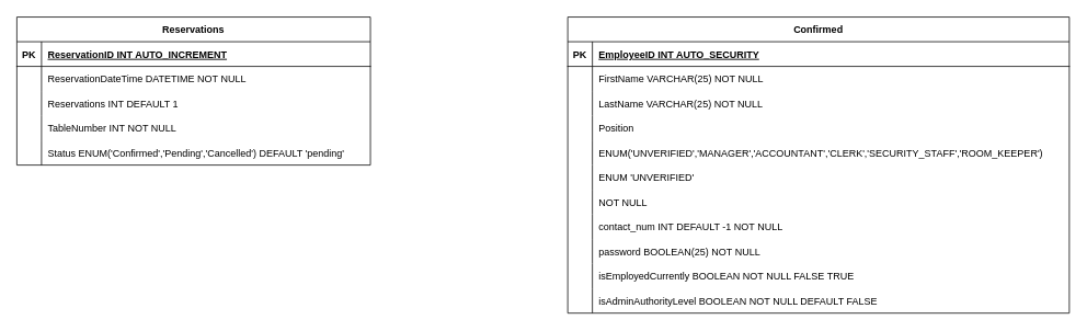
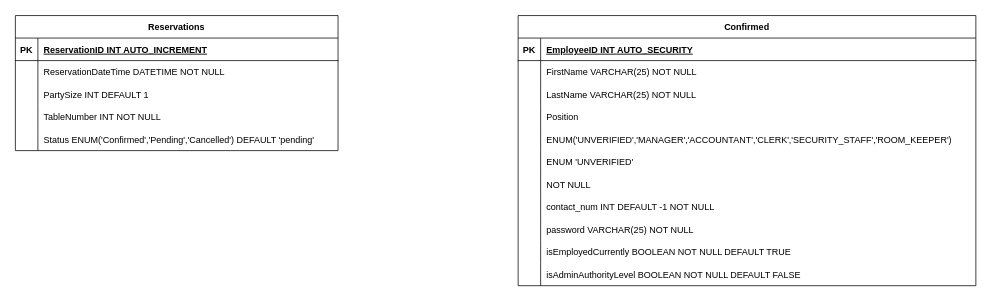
  <mxCell id="0" />
  <mxCell id="1" parent="0" />
  <mxCell id="2" value="Confirmed" style="shape=table;startSize=30;container=1;collapsible=1;childLayout=tableLayout;fixedRows=1;rowLines=0;fontStyle=1;align=center;resizeLast=1;" vertex="1" parent="1"><mxGeometry x="690" y="20" width="610" height="360" as="geometry" /></mxCell>
  <mxCell id="3" value="" style="shape=tableRow;horizontal=0;startSize=0;swimlaneHead=0;swimlaneBody=0;fillColor=none;collapsible=0;dropTarget=0;points=[[0,0.5],[1,0.5]];portConstraint=eastwest;strokeColor=inherit;top=0;left=0;right=0;bottom=1;" vertex="1" parent="2"><mxGeometry y="30" width="610" height="30" as="geometry" /></mxCell>
  <mxCell id="4" value="PK" style="shape=partialRectangle;overflow=hidden;connectable=0;fillColor=none;strokeColor=inherit;top=0;left=0;bottom=0;right=0;fontStyle=1;" vertex="1" parent="3"><mxGeometry width="30" height="30" as="geometry"><mxRectangle width="30" height="30" as="alternateBounds" /></mxGeometry></mxCell>
  <mxCell id="5" value="EmployeeID INT AUTO_SECURITY " style="shape=partialRectangle;overflow=hidden;connectable=0;fillColor=none;align=left;strokeColor=inherit;top=0;left=0;bottom=0;right=0;spacingLeft=6;fontStyle=5;" vertex="1" parent="3"><mxGeometry x="30" width="580" height="30" as="geometry"><mxRectangle width="580" height="30" as="alternateBounds" /></mxGeometry></mxCell>
  <mxCell id="6" value="" style="shape=tableRow;horizontal=0;startSize=0;swimlaneHead=0;swimlaneBody=0;fillColor=none;collapsible=0;dropTarget=0;points=[[0,0.5],[1,0.5]];portConstraint=eastwest;strokeColor=inherit;top=0;left=0;right=0;bottom=0;" vertex="1" parent="2"><mxGeometry y="60" width="610" height="30" as="geometry" /></mxCell>
  <mxCell id="7" value="" style="shape=partialRectangle;overflow=hidden;connectable=0;fillColor=none;strokeColor=inherit;top=0;left=0;bottom=0;right=0;" vertex="1" parent="6"><mxGeometry width="30" height="30" as="geometry"><mxRectangle width="30" height="30" as="alternateBounds" /></mxGeometry></mxCell>
  <mxCell id="8" value="FirstName  VARCHAR(25) NOT NULL" style="shape=partialRectangle;overflow=hidden;connectable=0;fillColor=none;align=left;strokeColor=inherit;top=0;left=0;bottom=0;right=0;spacingLeft=6;" vertex="1" parent="6"><mxGeometry x="30" width="580" height="30" as="geometry"><mxRectangle width="580" height="30" as="alternateBounds" /></mxGeometry></mxCell>
  <mxCell id="9" value="" style="shape=tableRow;horizontal=0;startSize=0;swimlaneHead=0;swimlaneBody=0;fillColor=none;collapsible=0;dropTarget=0;points=[[0,0.5],[1,0.5]];portConstraint=eastwest;strokeColor=inherit;top=0;left=0;right=0;bottom=0;" vertex="1" parent="2"><mxGeometry y="90" width="610" height="30" as="geometry" /></mxCell>
  <mxCell id="10" value="" style="shape=partialRectangle;overflow=hidden;connectable=0;fillColor=none;strokeColor=inherit;top=0;left=0;bottom=0;right=0;" vertex="1" parent="9"><mxGeometry width="30" height="30" as="geometry"><mxRectangle width="30" height="30" as="alternateBounds" /></mxGeometry></mxCell>
  <mxCell id="11" value="LastName VARCHAR(25) NOT NULL" style="shape=partialRectangle;overflow=hidden;connectable=0;fillColor=none;align=left;strokeColor=inherit;top=0;left=0;bottom=0;right=0;spacingLeft=6;" vertex="1" parent="9"><mxGeometry x="30" width="580" height="30" as="geometry"><mxRectangle width="580" height="30" as="alternateBounds" /></mxGeometry></mxCell>
  <mxCell id="12" value="" style="shape=tableRow;horizontal=0;startSize=0;swimlaneHead=0;swimlaneBody=0;fillColor=none;collapsible=0;dropTarget=0;points=[[0,0.5],[1,0.5]];portConstraint=eastwest;strokeColor=inherit;top=0;left=0;right=0;bottom=0;" vertex="1" parent="2"><mxGeometry y="120" width="610" height="30" as="geometry" /></mxCell>
  <mxCell id="13" value="" style="shape=partialRectangle;overflow=hidden;connectable=0;fillColor=none;strokeColor=inherit;top=0;left=0;bottom=0;right=0;" vertex="1" parent="12"><mxGeometry width="30" height="30" as="geometry"><mxRectangle width="30" height="30" as="alternateBounds" /></mxGeometry></mxCell>
  <mxCell id="14" value="Position" style="shape=partialRectangle;overflow=hidden;connectable=0;fillColor=none;align=left;strokeColor=inherit;top=0;left=0;bottom=0;right=0;spacingLeft=6;" vertex="1" parent="12"><mxGeometry x="30" width="580" height="30" as="geometry"><mxRectangle width="580" height="30" as="alternateBounds" /></mxGeometry></mxCell>
  <mxCell id="15" value="" style="shape=tableRow;horizontal=0;startSize=0;swimlaneHead=0;swimlaneBody=0;fillColor=none;collapsible=0;dropTarget=0;points=[[0,0.5],[1,0.5]];portConstraint=eastwest;strokeColor=inherit;top=0;left=0;right=0;bottom=0;" vertex="1" parent="2"><mxGeometry y="150" width="610" height="30" as="geometry" /></mxCell>
  <mxCell id="16" value="" style="shape=partialRectangle;overflow=hidden;connectable=0;fillColor=none;strokeColor=inherit;top=0;left=0;bottom=0;right=0;" vertex="1" parent="15"><mxGeometry width="30" height="30" as="geometry"><mxRectangle width="30" height="30" as="alternateBounds" /></mxGeometry></mxCell>
  <mxCell id="17" value="ENUM('UNVERIFIED','MANAGER','ACCOUNTANT','CLERK','SECURITY_STAFF','ROOM_KEEPER')" style="shape=partialRectangle;overflow=hidden;connectable=0;fillColor=none;align=left;strokeColor=inherit;top=0;left=0;bottom=0;right=0;spacingLeft=6;" vertex="1" parent="15"><mxGeometry x="30" width="580" height="30" as="geometry"><mxRectangle width="580" height="30" as="alternateBounds" /></mxGeometry></mxCell>
  <mxCell id="18" value="" style="shape=tableRow;horizontal=0;startSize=0;swimlaneHead=0;swimlaneBody=0;fillColor=none;collapsible=0;dropTarget=0;points=[[0,0.5],[1,0.5]];portConstraint=eastwest;strokeColor=inherit;top=0;left=0;right=0;bottom=0;" vertex="1" parent="2"><mxGeometry y="180" width="610" height="30" as="geometry" /></mxCell>
  <mxCell id="19" value="" style="shape=partialRectangle;overflow=hidden;connectable=0;fillColor=none;strokeColor=inherit;top=0;left=0;bottom=0;right=0;" vertex="1" parent="18"><mxGeometry width="30" height="30" as="geometry"><mxRectangle width="30" height="30" as="alternateBounds" /></mxGeometry></mxCell>
  <mxCell id="20" value="ENUM 'UNVERIFIED'" style="shape=partialRectangle;overflow=hidden;connectable=0;fillColor=none;align=left;strokeColor=inherit;top=0;left=0;bottom=0;right=0;spacingLeft=6;" vertex="1" parent="18"><mxGeometry x="30" width="580" height="30" as="geometry"><mxRectangle width="580" height="30" as="alternateBounds" /></mxGeometry></mxCell>
  <mxCell id="21" value="" style="shape=tableRow;horizontal=0;startSize=0;swimlaneHead=0;swimlaneBody=0;fillColor=none;collapsible=0;dropTarget=0;points=[[0,0.5],[1,0.5]];portConstraint=eastwest;strokeColor=inherit;top=0;left=0;right=0;bottom=0;" vertex="1" parent="2"><mxGeometry y="210" width="610" height="30" as="geometry" /></mxCell>
  <mxCell id="22" value="" style="shape=partialRectangle;overflow=hidden;connectable=0;fillColor=none;strokeColor=inherit;top=0;left=0;bottom=0;right=0;" vertex="1" parent="21"><mxGeometry width="30" height="30" as="geometry"><mxRectangle width="30" height="30" as="alternateBounds" /></mxGeometry></mxCell>
  <mxCell id="23" value="NOT NULL" style="shape=partialRectangle;overflow=hidden;connectable=0;fillColor=none;align=left;strokeColor=inherit;top=0;left=0;bottom=0;right=0;spacingLeft=6;" vertex="1" parent="21"><mxGeometry x="30" width="580" height="30" as="geometry"><mxRectangle width="580" height="30" as="alternateBounds" /></mxGeometry></mxCell>
  <mxCell id="24" value="" style="shape=tableRow;horizontal=0;startSize=0;swimlaneHead=0;swimlaneBody=0;fillColor=none;collapsible=0;dropTarget=0;points=[[0,0.5],[1,0.5]];portConstraint=eastwest;strokeColor=inherit;top=0;left=0;right=0;bottom=0;" vertex="1" parent="2"><mxGeometry y="240" width="610" height="30" as="geometry" /></mxCell>
  <mxCell id="25" value="" style="shape=partialRectangle;overflow=hidden;connectable=0;fillColor=none;strokeColor=inherit;top=0;left=0;bottom=0;right=0;" vertex="1" parent="24"><mxGeometry width="30" height="30" as="geometry"><mxRectangle width="30" height="30" as="alternateBounds" /></mxGeometry></mxCell>
  <mxCell id="26" value="contact_num INT DEFAULT -1 NOT NULL" style="shape=partialRectangle;overflow=hidden;connectable=0;fillColor=none;align=left;strokeColor=inherit;top=0;left=0;bottom=0;right=0;spacingLeft=6;" vertex="1" parent="24"><mxGeometry x="30" width="580" height="30" as="geometry"><mxRectangle width="580" height="30" as="alternateBounds" /></mxGeometry></mxCell>
  <mxCell id="27" value="" style="shape=tableRow;horizontal=0;startSize=0;swimlaneHead=0;swimlaneBody=0;fillColor=none;collapsible=0;dropTarget=0;points=[[0,0.5],[1,0.5]];portConstraint=eastwest;strokeColor=inherit;top=0;left=0;right=0;bottom=0;" vertex="1" parent="2"><mxGeometry y="270" width="610" height="30" as="geometry" /></mxCell>
  <mxCell id="28" value="" style="shape=partialRectangle;overflow=hidden;connectable=0;fillColor=none;strokeColor=inherit;top=0;left=0;bottom=0;right=0;" vertex="1" parent="27"><mxGeometry width="30" height="30" as="geometry"><mxRectangle width="30" height="30" as="alternateBounds" /></mxGeometry></mxCell>
- <mxCell id="29" value="password BOOLEAN(25) NOT NULL" style="shape=partialRectangle;overflow=hidden;connectable=0;fillColor=none;align=left;strokeColor=inherit;top=0;left=0;bottom=0;right=0;spacingLeft=6;" vertex="1" parent="27"><mxGeometry x="30" width="580" height="30" as="geometry"><mxRectangle width="580" height="30" as="alternateBounds" /></mxGeometry></mxCell>
+ <mxCell id="29" value="password VARCHAR(25) NOT NULL" style="shape=partialRectangle;overflow=hidden;connectable=0;fillColor=none;align=left;strokeColor=inherit;top=0;left=0;bottom=0;right=0;spacingLeft=6;" vertex="1" parent="27"><mxGeometry x="30" width="580" height="30" as="geometry"><mxRectangle width="580" height="30" as="alternateBounds" /></mxGeometry></mxCell>
  <mxCell id="30" value="" style="shape=tableRow;horizontal=0;startSize=0;swimlaneHead=0;swimlaneBody=0;fillColor=none;collapsible=0;dropTarget=0;points=[[0,0.5],[1,0.5]];portConstraint=eastwest;strokeColor=inherit;top=0;left=0;right=0;bottom=0;" vertex="1" parent="2"><mxGeometry y="300" width="610" height="30" as="geometry" /></mxCell>
  <mxCell id="31" value="" style="shape=partialRectangle;overflow=hidden;connectable=0;fillColor=none;strokeColor=inherit;top=0;left=0;bottom=0;right=0;" vertex="1" parent="30"><mxGeometry width="30" height="30" as="geometry"><mxRectangle width="30" height="30" as="alternateBounds" /></mxGeometry></mxCell>
- <mxCell id="32" value="isEmployedCurrently BOOLEAN NOT NULL FALSE TRUE" style="shape=partialRectangle;overflow=hidden;connectable=0;fillColor=none;align=left;strokeColor=inherit;top=0;left=0;bottom=0;right=0;spacingLeft=6;" vertex="1" parent="30"><mxGeometry x="30" width="580" height="30" as="geometry"><mxRectangle width="580" height="30" as="alternateBounds" /></mxGeometry></mxCell>
+ <mxCell id="32" value="isEmployedCurrently BOOLEAN NOT NULL DEFAULT TRUE" style="shape=partialRectangle;overflow=hidden;connectable=0;fillColor=none;align=left;strokeColor=inherit;top=0;left=0;bottom=0;right=0;spacingLeft=6;" vertex="1" parent="30"><mxGeometry x="30" width="580" height="30" as="geometry"><mxRectangle width="580" height="30" as="alternateBounds" /></mxGeometry></mxCell>
  <mxCell id="33" value="" style="shape=tableRow;horizontal=0;startSize=0;swimlaneHead=0;swimlaneBody=0;fillColor=none;collapsible=0;dropTarget=0;points=[[0,0.5],[1,0.5]];portConstraint=eastwest;strokeColor=inherit;top=0;left=0;right=0;bottom=0;" vertex="1" parent="2"><mxGeometry y="330" width="610" height="30" as="geometry" /></mxCell>
  <mxCell id="34" value="" style="shape=partialRectangle;overflow=hidden;connectable=0;fillColor=none;strokeColor=inherit;top=0;left=0;bottom=0;right=0;" vertex="1" parent="33"><mxGeometry width="30" height="30" as="geometry"><mxRectangle width="30" height="30" as="alternateBounds" /></mxGeometry></mxCell>
  <mxCell id="35" value="isAdminAuthorityLevel BOOLEAN NOT NULL DEFAULT FALSE" style="shape=partialRectangle;overflow=hidden;connectable=0;fillColor=none;align=left;strokeColor=inherit;top=0;left=0;bottom=0;right=0;spacingLeft=6;" vertex="1" parent="33"><mxGeometry x="30" width="580" height="30" as="geometry"><mxRectangle width="580" height="30" as="alternateBounds" /></mxGeometry></mxCell>
  <mxCell id="36" value="Reservations" style="shape=table;startSize=30;container=1;collapsible=1;childLayout=tableLayout;fixedRows=1;rowLines=0;fontStyle=1;align=center;resizeLast=1;" vertex="1" parent="1"><mxGeometry x="20" y="20" width="430" height="180" as="geometry" /></mxCell>
  <mxCell id="37" value="" style="shape=tableRow;horizontal=0;startSize=0;swimlaneHead=0;swimlaneBody=0;fillColor=none;collapsible=0;dropTarget=0;points=[[0,0.5],[1,0.5]];portConstraint=eastwest;strokeColor=inherit;top=0;left=0;right=0;bottom=1;" vertex="1" parent="36"><mxGeometry y="30" width="430" height="30" as="geometry" /></mxCell>
  <mxCell id="38" value="PK" style="shape=partialRectangle;overflow=hidden;connectable=0;fillColor=none;strokeColor=inherit;top=0;left=0;bottom=0;right=0;fontStyle=1;" vertex="1" parent="37"><mxGeometry width="30" height="30" as="geometry"><mxRectangle width="30" height="30" as="alternateBounds" /></mxGeometry></mxCell>
  <mxCell id="39" value="ReservationID INT AUTO_INCREMENT " style="shape=partialRectangle;overflow=hidden;connectable=0;fillColor=none;align=left;strokeColor=inherit;top=0;left=0;bottom=0;right=0;spacingLeft=6;fontStyle=5;" vertex="1" parent="37"><mxGeometry x="30" width="400" height="30" as="geometry"><mxRectangle width="400" height="30" as="alternateBounds" /></mxGeometry></mxCell>
  <mxCell id="40" value="" style="shape=tableRow;horizontal=0;startSize=0;swimlaneHead=0;swimlaneBody=0;fillColor=none;collapsible=0;dropTarget=0;points=[[0,0.5],[1,0.5]];portConstraint=eastwest;strokeColor=inherit;top=0;left=0;right=0;bottom=0;" vertex="1" parent="36"><mxGeometry y="60" width="430" height="30" as="geometry" /></mxCell>
  <mxCell id="41" value="" style="shape=partialRectangle;overflow=hidden;connectable=0;fillColor=none;strokeColor=inherit;top=0;left=0;bottom=0;right=0;" vertex="1" parent="40"><mxGeometry width="30" height="30" as="geometry"><mxRectangle width="30" height="30" as="alternateBounds" /></mxGeometry></mxCell>
  <mxCell id="42" value="ReservationDateTime DATETIME NOT NULL" style="shape=partialRectangle;overflow=hidden;connectable=0;fillColor=none;align=left;strokeColor=inherit;top=0;left=0;bottom=0;right=0;spacingLeft=6;" vertex="1" parent="40"><mxGeometry x="30" width="400" height="30" as="geometry"><mxRectangle width="400" height="30" as="alternateBounds" /></mxGeometry></mxCell>
  <mxCell id="43" value="" style="shape=tableRow;horizontal=0;startSize=0;swimlaneHead=0;swimlaneBody=0;fillColor=none;collapsible=0;dropTarget=0;points=[[0,0.5],[1,0.5]];portConstraint=eastwest;strokeColor=inherit;top=0;left=0;right=0;bottom=0;" vertex="1" parent="36"><mxGeometry y="90" width="430" height="30" as="geometry" /></mxCell>
  <mxCell id="44" value="" style="shape=partialRectangle;overflow=hidden;connectable=0;fillColor=none;strokeColor=inherit;top=0;left=0;bottom=0;right=0;" vertex="1" parent="43"><mxGeometry width="30" height="30" as="geometry"><mxRectangle width="30" height="30" as="alternateBounds" /></mxGeometry></mxCell>
- <mxCell id="45" value="Reservations INT DEFAULT 1" style="shape=partialRectangle;overflow=hidden;connectable=0;fillColor=none;align=left;strokeColor=inherit;top=0;left=0;bottom=0;right=0;spacingLeft=6;" vertex="1" parent="43"><mxGeometry x="30" width="400" height="30" as="geometry"><mxRectangle width="400" height="30" as="alternateBounds" /></mxGeometry></mxCell>
+ <mxCell id="45" value="PartySize INT DEFAULT 1" style="shape=partialRectangle;overflow=hidden;connectable=0;fillColor=none;align=left;strokeColor=inherit;top=0;left=0;bottom=0;right=0;spacingLeft=6;" vertex="1" parent="43"><mxGeometry x="30" width="400" height="30" as="geometry"><mxRectangle width="400" height="30" as="alternateBounds" /></mxGeometry></mxCell>
  <mxCell id="46" value="" style="shape=tableRow;horizontal=0;startSize=0;swimlaneHead=0;swimlaneBody=0;fillColor=none;collapsible=0;dropTarget=0;points=[[0,0.5],[1,0.5]];portConstraint=eastwest;strokeColor=inherit;top=0;left=0;right=0;bottom=0;" vertex="1" parent="36"><mxGeometry y="120" width="430" height="30" as="geometry" /></mxCell>
  <mxCell id="47" value="" style="shape=partialRectangle;overflow=hidden;connectable=0;fillColor=none;strokeColor=inherit;top=0;left=0;bottom=0;right=0;" vertex="1" parent="46"><mxGeometry width="30" height="30" as="geometry"><mxRectangle width="30" height="30" as="alternateBounds" /></mxGeometry></mxCell>
  <mxCell id="48" value="TableNumber INT NOT NULL" style="shape=partialRectangle;overflow=hidden;connectable=0;fillColor=none;align=left;strokeColor=inherit;top=0;left=0;bottom=0;right=0;spacingLeft=6;" vertex="1" parent="46"><mxGeometry x="30" width="400" height="30" as="geometry"><mxRectangle width="400" height="30" as="alternateBounds" /></mxGeometry></mxCell>
  <mxCell id="49" value="" style="shape=tableRow;horizontal=0;startSize=0;swimlaneHead=0;swimlaneBody=0;fillColor=none;collapsible=0;dropTarget=0;points=[[0,0.5],[1,0.5]];portConstraint=eastwest;strokeColor=inherit;top=0;left=0;right=0;bottom=0;" vertex="1" parent="36"><mxGeometry y="150" width="430" height="30" as="geometry" /></mxCell>
  <mxCell id="50" value="" style="shape=partialRectangle;overflow=hidden;connectable=0;fillColor=none;strokeColor=inherit;top=0;left=0;bottom=0;right=0;" vertex="1" parent="49"><mxGeometry width="30" height="30" as="geometry"><mxRectangle width="30" height="30" as="alternateBounds" /></mxGeometry></mxCell>
  <mxCell id="51" value="Status ENUM('Confirmed','Pending','Cancelled') DEFAULT 'pending'" style="shape=partialRectangle;overflow=hidden;connectable=0;fillColor=none;align=left;strokeColor=inherit;top=0;left=0;bottom=0;right=0;spacingLeft=6;" vertex="1" parent="49"><mxGeometry x="30" width="400" height="30" as="geometry"><mxRectangle width="400" height="30" as="alternateBounds" /></mxGeometry></mxCell>
